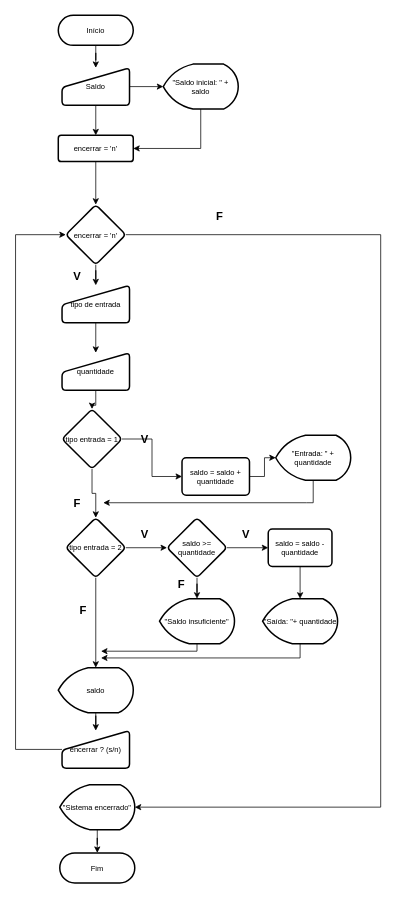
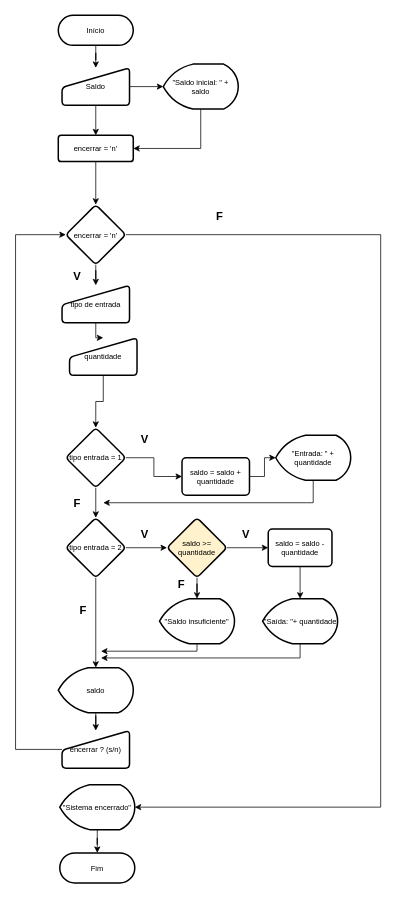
  <mxCell id="0" />
  <mxCell id="1" parent="0" />
  <mxCell id="2" value="" style="edgeStyle=orthogonalEdgeStyle;rounded=0;orthogonalLoop=1;jettySize=auto;html=1;fontSize=10;" edge="1" parent="1" source="3" target="6"><mxGeometry relative="1" as="geometry" /></mxCell>
  <mxCell id="3" value="&lt;font style=&quot;font-size: 10px;&quot;&gt;Início&lt;/font&gt;" style="rounded=1;whiteSpace=wrap;html=1;arcSize=50;strokeWidth=2;fontSize=10;" vertex="1" parent="1"><mxGeometry x="77" y="20" width="100" height="40" as="geometry" /></mxCell>
  <mxCell id="4" value="" style="edgeStyle=orthogonalEdgeStyle;rounded=0;orthogonalLoop=1;jettySize=auto;html=1;fontSize=10;" edge="1" parent="1" source="6" target="8"><mxGeometry relative="1" as="geometry" /></mxCell>
  <mxCell id="5" value="" style="edgeStyle=orthogonalEdgeStyle;rounded=0;orthogonalLoop=1;jettySize=auto;html=1;fontSize=10;" edge="1" parent="1" source="6" target="10"><mxGeometry relative="1" as="geometry" /></mxCell>
  <mxCell id="6" value="&lt;font style=&quot;font-size: 10px;&quot;&gt;Saldo&lt;/font&gt;" style="html=1;strokeWidth=2;shape=manualInput;whiteSpace=wrap;rounded=1;size=26;arcSize=11;fontSize=10;" vertex="1" parent="1"><mxGeometry x="82" y="90" width="90" height="50" as="geometry" /></mxCell>
  <mxCell id="7" style="edgeStyle=orthogonalEdgeStyle;rounded=0;orthogonalLoop=1;jettySize=auto;html=1;entryX=1;entryY=0.5;entryDx=0;entryDy=0;fontSize=10;" edge="1" parent="1" source="8" target="10"><mxGeometry relative="1" as="geometry"><Array as="points"><mxPoint x="267" y="198" /></Array></mxGeometry></mxCell>
  <mxCell id="8" value="&lt;font style=&quot;font-size: 10px;&quot;&gt;&quot;Saldo inicial: &quot; + saldo&lt;/font&gt;" style="strokeWidth=2;html=1;shape=mxgraph.flowchart.display;whiteSpace=wrap;fontSize=10;" vertex="1" parent="1"><mxGeometry x="217" y="85" width="100" height="60" as="geometry" /></mxCell>
  <mxCell id="9" value="" style="edgeStyle=orthogonalEdgeStyle;rounded=0;orthogonalLoop=1;jettySize=auto;html=1;fontSize=10;" edge="1" parent="1" source="10" target="13"><mxGeometry relative="1" as="geometry" /></mxCell>
  <mxCell id="10" value="&lt;font style=&quot;font-size: 10px;&quot;&gt;encerrar = 'n'&lt;/font&gt;" style="whiteSpace=wrap;html=1;strokeWidth=2;rounded=1;arcSize=11;fontSize=10;" vertex="1" parent="1"><mxGeometry x="77" y="180" width="100" height="35" as="geometry" /></mxCell>
  <mxCell id="11" style="edgeStyle=orthogonalEdgeStyle;rounded=0;orthogonalLoop=1;jettySize=auto;html=1;exitX=0.5;exitY=1;exitDx=0;exitDy=0;fontSize=10;" edge="1" parent="1" source="13" target="15"><mxGeometry relative="1" as="geometry" /></mxCell>
  <mxCell id="12" style="edgeStyle=orthogonalEdgeStyle;rounded=0;orthogonalLoop=1;jettySize=auto;html=1;" edge="1" parent="1" source="13" target="50"><mxGeometry relative="1" as="geometry"><mxPoint x="182" y="1072" as="targetPoint" /><Array as="points"><mxPoint x="507" y="313" /><mxPoint x="507" y="1076" /></Array></mxGeometry></mxCell>
  <mxCell id="13" value="&lt;font style=&quot;font-size: 10px;&quot;&gt;&lt;font style=&quot;font-size: 10px;&quot;&gt;encerrar&lt;/font&gt;&lt;font style=&quot;font-size: 10px;&quot;&gt; = 'n'&lt;/font&gt;&lt;/font&gt;" style="rhombus;whiteSpace=wrap;html=1;strokeWidth=2;rounded=1;arcSize=11;fontSize=10;" vertex="1" parent="1"><mxGeometry x="87" y="272.5" width="80" height="80" as="geometry" /></mxCell>
  <mxCell id="14" value="" style="edgeStyle=orthogonalEdgeStyle;rounded=0;orthogonalLoop=1;jettySize=auto;html=1;fontSize=10;" edge="1" parent="1" source="15" target="19"><mxGeometry relative="1" as="geometry" /></mxCell>
  <mxCell id="15" value="&lt;span style=&quot;font-size: 10px;&quot;&gt;tipo de entrada&lt;/span&gt;" style="html=1;strokeWidth=2;shape=manualInput;whiteSpace=wrap;rounded=1;size=26;arcSize=11;fontSize=10;" vertex="1" parent="1"><mxGeometry x="82" y="380" width="90" height="50" as="geometry" /></mxCell>
  <mxCell id="16" value="&lt;b style=&quot;font-size: 15px;&quot;&gt;&lt;font style=&quot;font-size: 15px;&quot;&gt;F&lt;/font&gt;&lt;/b&gt;" style="text;html=1;align=center;verticalAlign=middle;resizable=0;points=[];autosize=1;strokeColor=none;fillColor=none;fontSize=15;" vertex="1" parent="1"><mxGeometry x="277" y="272.5" width="30" height="30" as="geometry" /></mxCell>
  <mxCell id="17" value="&lt;b style=&quot;font-size: 15px;&quot;&gt;&lt;font style=&quot;font-size: 15px;&quot;&gt;V&lt;/font&gt;&lt;/b&gt;" style="text;html=1;align=center;verticalAlign=middle;resizable=0;points=[];autosize=1;strokeColor=none;fillColor=none;fontSize=15;" vertex="1" parent="1"><mxGeometry x="87" y="352.5" width="30" height="30" as="geometry" /></mxCell>
  <mxCell id="18" value="" style="edgeStyle=orthogonalEdgeStyle;rounded=0;orthogonalLoop=1;jettySize=auto;html=1;fontSize=10;" edge="1" parent="1" source="19" target="22"><mxGeometry relative="1" as="geometry" /></mxCell>
- <mxCell id="19" value="&lt;span style=&quot;font-size: 10px;&quot;&gt;quantidade&lt;/span&gt;" style="html=1;strokeWidth=2;shape=manualInput;whiteSpace=wrap;rounded=1;size=26;arcSize=11;fontSize=10;" vertex="1" parent="1"><mxGeometry x="82" y="470" width="90" height="50" as="geometry" /></mxCell>
+ <mxCell id="19" value="&lt;span style=&quot;font-size: 10px;&quot;&gt;quantidade&lt;/span&gt;" style="html=1;strokeWidth=2;shape=manualInput;whiteSpace=wrap;rounded=1;size=26;arcSize=11;fontSize=10;" vertex="1" parent="1"><mxGeometry x="92" y="450" width="90" height="50" as="geometry" /></mxCell>
  <mxCell id="20" value="" style="edgeStyle=orthogonalEdgeStyle;rounded=0;orthogonalLoop=1;jettySize=auto;html=1;" edge="1" parent="1" source="22" target="25"><mxGeometry relative="1" as="geometry" /></mxCell>
  <mxCell id="21" value="" style="edgeStyle=orthogonalEdgeStyle;rounded=0;orthogonalLoop=1;jettySize=auto;html=1;" edge="1" parent="1" source="22" target="31"><mxGeometry relative="1" as="geometry" /></mxCell>
- <mxCell id="22" value="&lt;font style=&quot;font-size: 10px;&quot;&gt;tipo entrada = 1&lt;/font&gt;" style="rhombus;whiteSpace=wrap;html=1;strokeWidth=2;rounded=1;arcSize=11;fontSize=10;" vertex="1" parent="1"><mxGeometry x="82" y="545" width="80" height="80" as="geometry" /></mxCell>
+ <mxCell id="22" value="&lt;font style=&quot;font-size: 10px;&quot;&gt;tipo entrada = 1&lt;/font&gt;" style="rhombus;whiteSpace=wrap;html=1;strokeWidth=2;rounded=1;arcSize=11;fontSize=10;" vertex="1" parent="1"><mxGeometry x="87" y="570" width="80" height="80" as="geometry" /></mxCell>
  <mxCell id="23" value="&lt;b style=&quot;font-size: 15px;&quot;&gt;&lt;font style=&quot;font-size: 15px;&quot;&gt;V&lt;/font&gt;&lt;/b&gt;" style="text;html=1;align=center;verticalAlign=middle;resizable=0;points=[];autosize=1;strokeColor=none;fillColor=none;fontSize=15;" vertex="1" parent="1"><mxGeometry x="177" y="570" width="30" height="30" as="geometry" /></mxCell>
  <mxCell id="24" value="" style="edgeStyle=orthogonalEdgeStyle;rounded=0;orthogonalLoop=1;jettySize=auto;html=1;" edge="1" parent="1" source="25" target="27"><mxGeometry relative="1" as="geometry" /></mxCell>
  <mxCell id="25" value="saldo = saldo + quantidade" style="whiteSpace=wrap;html=1;fontSize=10;strokeWidth=2;rounded=1;arcSize=11;" vertex="1" parent="1"><mxGeometry x="242" y="610" width="90" height="50" as="geometry" /></mxCell>
  <mxCell id="26" style="edgeStyle=orthogonalEdgeStyle;rounded=0;orthogonalLoop=1;jettySize=auto;html=1;" edge="1" parent="1" source="27"><mxGeometry relative="1" as="geometry"><mxPoint x="137" y="670" as="targetPoint" /><Array as="points"><mxPoint x="417" y="670" /><mxPoint x="408" y="670" /></Array></mxGeometry></mxCell>
  <mxCell id="27" value="&quot;Entrada: &quot; + quantidade" style="strokeWidth=2;html=1;shape=mxgraph.flowchart.display;whiteSpace=wrap;fontSize=10;" vertex="1" parent="1"><mxGeometry x="367" y="580" width="100" height="60" as="geometry" /></mxCell>
  <mxCell id="28" value="&lt;b style=&quot;font-size: 15px;&quot;&gt;&lt;font style=&quot;font-size: 15px;&quot;&gt;F&lt;/font&gt;&lt;/b&gt;" style="text;html=1;align=center;verticalAlign=middle;resizable=0;points=[];autosize=1;strokeColor=none;fillColor=none;fontSize=15;" vertex="1" parent="1"><mxGeometry x="87" y="655" width="30" height="30" as="geometry" /></mxCell>
  <mxCell id="29" value="" style="edgeStyle=orthogonalEdgeStyle;rounded=0;orthogonalLoop=1;jettySize=auto;html=1;" edge="1" parent="1" source="31" target="34"><mxGeometry relative="1" as="geometry" /></mxCell>
  <mxCell id="30" value="" style="edgeStyle=orthogonalEdgeStyle;rounded=0;orthogonalLoop=1;jettySize=auto;html=1;" edge="1" parent="1" source="31" target="45"><mxGeometry relative="1" as="geometry" /></mxCell>
  <mxCell id="31" value="&lt;font style=&quot;font-size: 10px;&quot;&gt;tipo entrada = 2&lt;/font&gt;" style="rhombus;whiteSpace=wrap;html=1;strokeWidth=2;rounded=1;arcSize=11;fontSize=10;" vertex="1" parent="1"><mxGeometry x="87" y="690" width="80" height="80" as="geometry" /></mxCell>
  <mxCell id="32" value="" style="edgeStyle=orthogonalEdgeStyle;rounded=0;orthogonalLoop=1;jettySize=auto;html=1;" edge="1" parent="1" source="34" target="37"><mxGeometry relative="1" as="geometry" /></mxCell>
  <mxCell id="33" value="" style="edgeStyle=orthogonalEdgeStyle;rounded=0;orthogonalLoop=1;jettySize=auto;html=1;" edge="1" parent="1" source="34" target="40"><mxGeometry relative="1" as="geometry" /></mxCell>
- <mxCell id="34" value="&lt;font style=&quot;font-size: 10px;&quot;&gt;saldo &amp;gt;= quantidade&lt;/font&gt;" style="rhombus;whiteSpace=wrap;html=1;strokeWidth=2;rounded=1;arcSize=11;fontSize=10;" vertex="1" parent="1"><mxGeometry x="222" y="690" width="80" height="80" as="geometry" /></mxCell>
+ <mxCell id="34" value="&lt;font style=&quot;font-size: 10px;&quot;&gt;saldo &amp;gt;= quantidade&lt;/font&gt;" style="rhombus;whiteSpace=wrap;html=1;strokeWidth=2;rounded=1;arcSize=11;fontSize=10;fillColor=#fff2cc;" vertex="1" parent="1"><mxGeometry x="222" y="690" width="80" height="80" as="geometry" /></mxCell>
  <mxCell id="35" value="&lt;b style=&quot;font-size: 15px;&quot;&gt;&lt;font style=&quot;font-size: 15px;&quot;&gt;V&lt;/font&gt;&lt;/b&gt;" style="text;html=1;align=center;verticalAlign=middle;resizable=0;points=[];autosize=1;strokeColor=none;fillColor=none;fontSize=15;" vertex="1" parent="1"><mxGeometry x="177" y="696" width="30" height="30" as="geometry" /></mxCell>
  <mxCell id="36" value="" style="edgeStyle=orthogonalEdgeStyle;rounded=0;orthogonalLoop=1;jettySize=auto;html=1;" edge="1" parent="1" source="37" target="42"><mxGeometry relative="1" as="geometry" /></mxCell>
  <mxCell id="37" value="saldo = saldo - quantidade" style="whiteSpace=wrap;html=1;fontSize=10;strokeWidth=2;rounded=1;arcSize=11;" vertex="1" parent="1"><mxGeometry x="357" y="705" width="85" height="50" as="geometry" /></mxCell>
  <mxCell id="38" value="&lt;b style=&quot;font-size: 15px;&quot;&gt;&lt;font style=&quot;font-size: 15px;&quot;&gt;V&lt;/font&gt;&lt;/b&gt;" style="text;html=1;align=center;verticalAlign=middle;resizable=0;points=[];autosize=1;strokeColor=none;fillColor=none;fontSize=15;" vertex="1" parent="1"><mxGeometry x="312" y="696" width="30" height="30" as="geometry" /></mxCell>
  <mxCell id="39" style="edgeStyle=orthogonalEdgeStyle;rounded=0;orthogonalLoop=1;jettySize=auto;html=1;" edge="1" parent="1" source="40"><mxGeometry relative="1" as="geometry"><mxPoint x="134" y="868" as="targetPoint" /><Array as="points"><mxPoint x="262" y="868" /></Array></mxGeometry></mxCell>
  <mxCell id="40" value="&quot;Saldo insuficiente&quot;" style="strokeWidth=2;html=1;shape=mxgraph.flowchart.display;whiteSpace=wrap;fontSize=10;" vertex="1" parent="1"><mxGeometry x="212" y="798" width="100" height="60" as="geometry" /></mxCell>
  <mxCell id="41" style="edgeStyle=orthogonalEdgeStyle;rounded=0;orthogonalLoop=1;jettySize=auto;html=1;" edge="1" parent="1" source="42"><mxGeometry relative="1" as="geometry"><mxPoint x="134" y="877" as="targetPoint" /><Array as="points"><mxPoint x="400" y="877" /></Array></mxGeometry></mxCell>
  <mxCell id="42" value="&quot;Saída: &quot;+ quantidade" style="strokeWidth=2;html=1;shape=mxgraph.flowchart.display;whiteSpace=wrap;fontSize=10;" vertex="1" parent="1"><mxGeometry x="349.5" y="798" width="100" height="60" as="geometry" /></mxCell>
  <mxCell id="43" value="&lt;b style=&quot;font-size: 15px;&quot;&gt;&lt;font style=&quot;font-size: 15px;&quot;&gt;F&lt;/font&gt;&lt;/b&gt;" style="text;html=1;align=center;verticalAlign=middle;resizable=0;points=[];autosize=1;strokeColor=none;fillColor=none;fontSize=15;" vertex="1" parent="1"><mxGeometry x="226" y="763" width="30" height="30" as="geometry" /></mxCell>
  <mxCell id="44" value="" style="edgeStyle=orthogonalEdgeStyle;rounded=0;orthogonalLoop=1;jettySize=auto;html=1;" edge="1" parent="1" source="45" target="48"><mxGeometry relative="1" as="geometry" /></mxCell>
  <mxCell id="45" value="saldo" style="strokeWidth=2;html=1;shape=mxgraph.flowchart.display;whiteSpace=wrap;fontSize=10;" vertex="1" parent="1"><mxGeometry x="77" y="890" width="100" height="60" as="geometry" /></mxCell>
  <mxCell id="46" value="&lt;b style=&quot;font-size: 15px;&quot;&gt;&lt;font style=&quot;font-size: 15px;&quot;&gt;F&lt;/font&gt;&lt;/b&gt;" style="text;html=1;align=center;verticalAlign=middle;resizable=0;points=[];autosize=1;strokeColor=none;fillColor=none;fontSize=15;" vertex="1" parent="1"><mxGeometry x="95" y="798" width="30" height="30" as="geometry" /></mxCell>
  <mxCell id="47" style="edgeStyle=orthogonalEdgeStyle;rounded=0;orthogonalLoop=1;jettySize=auto;html=1;entryX=0;entryY=0.5;entryDx=0;entryDy=0;" edge="1" parent="1" source="48" target="13"><mxGeometry relative="1" as="geometry"><mxPoint x="19.015" y="322.004" as="targetPoint" /><Array as="points"><mxPoint x="20" y="999" /><mxPoint x="20" y="313" /></Array></mxGeometry></mxCell>
  <mxCell id="48" value="&lt;span style=&quot;font-size: 10px;&quot;&gt;encerrar ? (s/n)&lt;/span&gt;" style="html=1;strokeWidth=2;shape=manualInput;whiteSpace=wrap;rounded=1;size=26;arcSize=11;fontSize=10;" vertex="1" parent="1"><mxGeometry x="82" y="974" width="90" height="50" as="geometry" /></mxCell>
  <mxCell id="49" value="" style="edgeStyle=orthogonalEdgeStyle;rounded=0;orthogonalLoop=1;jettySize=auto;html=1;" edge="1" parent="1" source="50" target="51"><mxGeometry relative="1" as="geometry" /></mxCell>
  <mxCell id="50" value="&quot;Sistema encerrado&quot;" style="strokeWidth=2;html=1;shape=mxgraph.flowchart.display;whiteSpace=wrap;fontSize=10;" vertex="1" parent="1"><mxGeometry x="79" y="1046" width="100" height="60" as="geometry" /></mxCell>
  <mxCell id="51" value="&lt;font style=&quot;font-size: 10px;&quot;&gt;Fim&lt;/font&gt;" style="rounded=1;whiteSpace=wrap;html=1;arcSize=50;strokeWidth=2;fontSize=10;" vertex="1" parent="1"><mxGeometry x="79" y="1137" width="100" height="40" as="geometry" /></mxCell>
